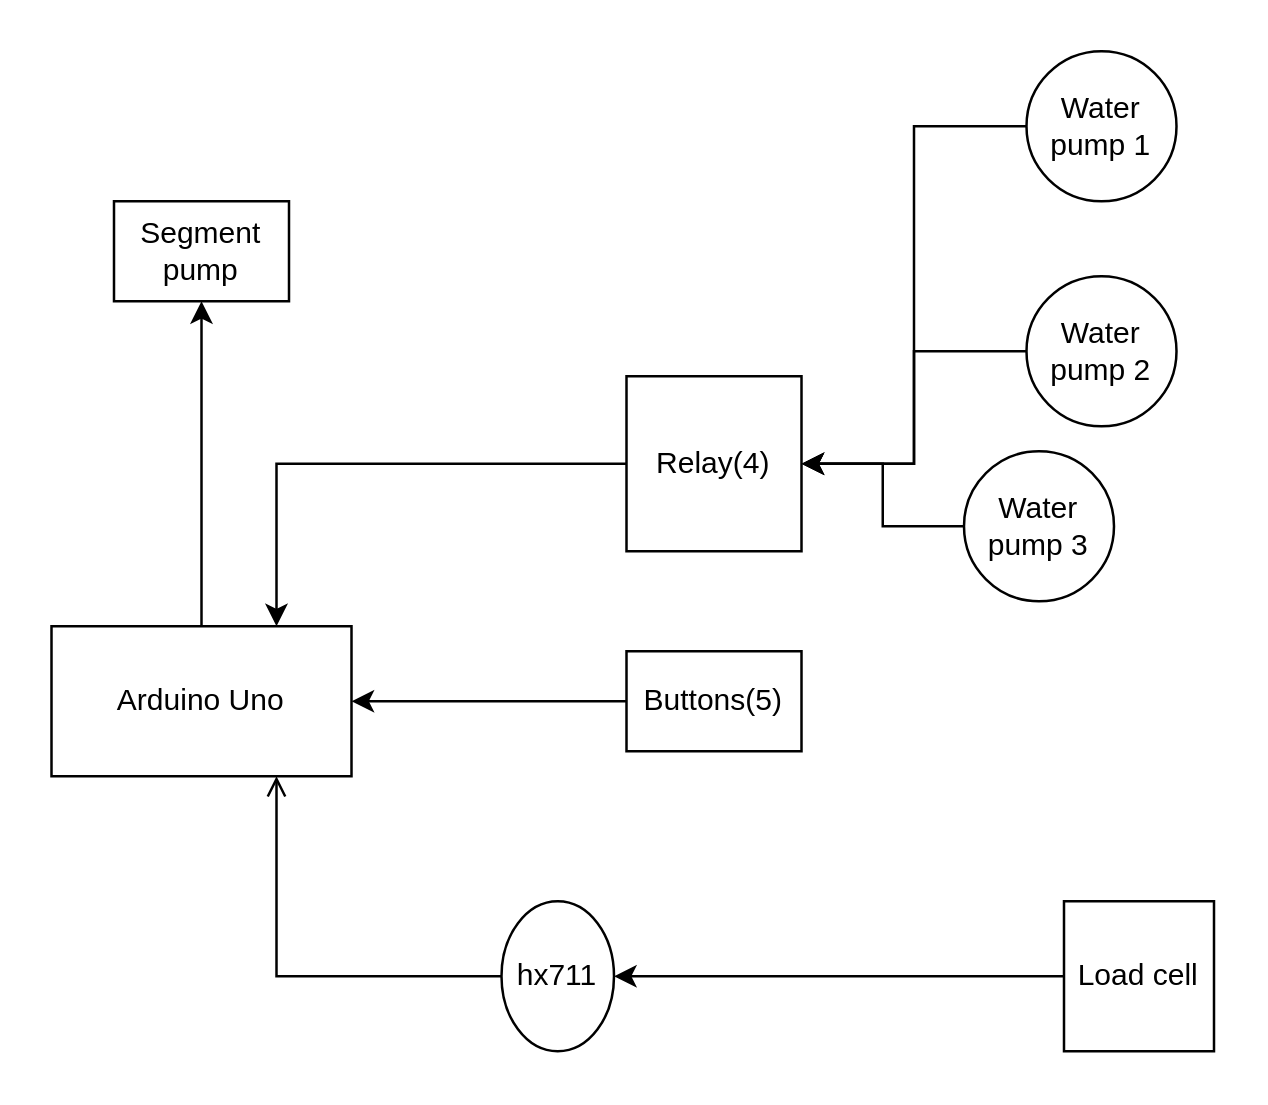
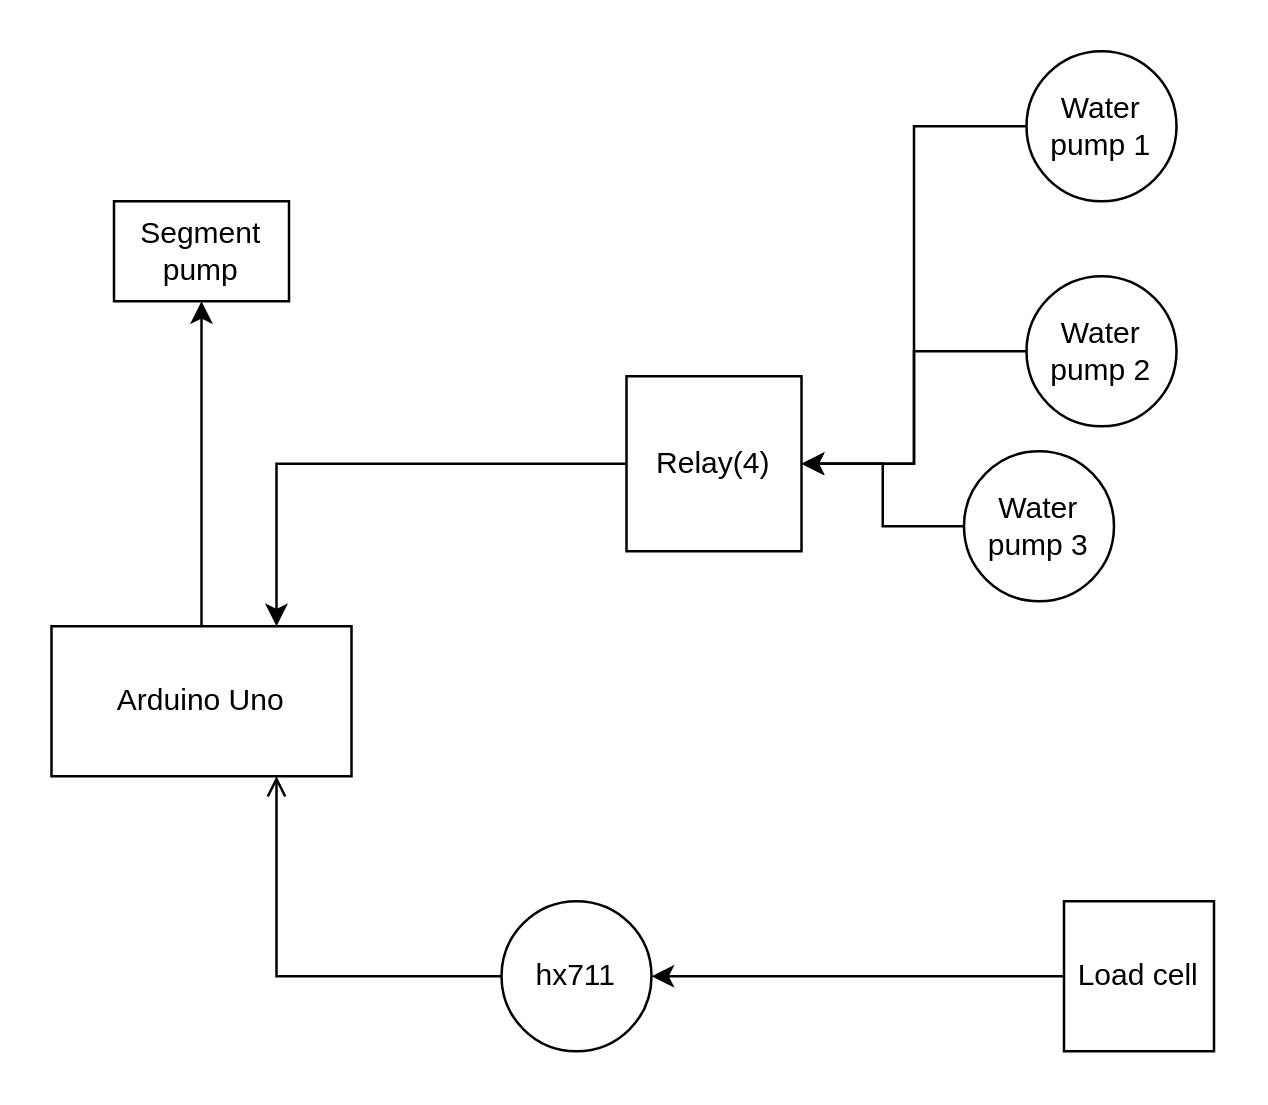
  <mxCell id="0" />
  <mxCell id="1" parent="0" />
  <mxCell id="2" style="edgeStyle=orthogonalEdgeStyle;rounded=0;orthogonalLoop=1;jettySize=auto;html=1;entryX=0.5;entryY=1;entryDx=0;entryDy=0;" edge="1" parent="1" source="3" target="18"><mxGeometry relative="1" as="geometry" /></mxCell>
  <mxCell id="3" value="Arduino Uno" style="rounded=0;whiteSpace=wrap;html=1;" parent="1" vertex="1"><mxGeometry x="20" y="250" width="120" height="60" as="geometry" /></mxCell>
  <mxCell id="4" style="edgeStyle=orthogonalEdgeStyle;rounded=0;orthogonalLoop=1;jettySize=auto;html=1;entryX=0.75;entryY=1;entryDx=0;entryDy=0;endArrow=open;" edge="1" parent="1" source="5" target="3"><mxGeometry relative="1" as="geometry" /></mxCell>
- <mxCell id="5" value="hx711" style="ellipse;whiteSpace=wrap;html=1;" vertex="1" parent="1"><mxGeometry x="200" y="360" width="45" height="60" as="geometry" /></mxCell>
+ <mxCell id="5" value="hx711" style="ellipse;whiteSpace=wrap;html=1;" vertex="1" parent="1"><mxGeometry x="200" y="360" width="60" height="60" as="geometry" /></mxCell>
  <mxCell id="6" style="edgeStyle=orthogonalEdgeStyle;rounded=0;orthogonalLoop=1;jettySize=auto;html=1;entryX=1;entryY=0.5;entryDx=0;entryDy=0;" edge="1" parent="1" source="7" target="5"><mxGeometry relative="1" as="geometry" /></mxCell>
  <mxCell id="7" value="Load cell" style="whiteSpace=wrap;html=1;aspect=fixed;" vertex="1" parent="1"><mxGeometry x="425" y="360" width="60" height="60" as="geometry" /></mxCell>
  <mxCell id="8" style="edgeStyle=orthogonalEdgeStyle;rounded=0;orthogonalLoop=1;jettySize=auto;html=1;entryX=0.75;entryY=0;entryDx=0;entryDy=0;" edge="1" parent="1" source="9" target="3"><mxGeometry relative="1" as="geometry" /></mxCell>
  <mxCell id="9" value="Relay(4)" style="whiteSpace=wrap;html=1;aspect=fixed;" vertex="1" parent="1"><mxGeometry x="250" y="150" width="70" height="70" as="geometry" /></mxCell>
  <mxCell id="10" style="edgeStyle=orthogonalEdgeStyle;rounded=0;orthogonalLoop=1;jettySize=auto;html=1;entryX=1;entryY=0.5;entryDx=0;entryDy=0;" edge="1" parent="1" source="11" target="9"><mxGeometry relative="1" as="geometry"><mxPoint x="320" y="60" as="targetPoint" /></mxGeometry></mxCell>
  <mxCell id="11" value="Water pump 1" style="ellipse;whiteSpace=wrap;html=1;aspect=fixed;" vertex="1" parent="1"><mxGeometry x="410" y="20" width="60" height="60" as="geometry" /></mxCell>
  <mxCell id="12" style="edgeStyle=orthogonalEdgeStyle;rounded=0;orthogonalLoop=1;jettySize=auto;html=1;entryX=1;entryY=0.5;entryDx=0;entryDy=0;" edge="1" parent="1" source="13" target="9"><mxGeometry relative="1" as="geometry" /></mxCell>
  <mxCell id="13" value="Water pump 2" style="ellipse;whiteSpace=wrap;html=1;aspect=fixed;" vertex="1" parent="1"><mxGeometry x="410" y="110" width="60" height="60" as="geometry" /></mxCell>
  <mxCell id="14" style="edgeStyle=orthogonalEdgeStyle;rounded=0;orthogonalLoop=1;jettySize=auto;html=1;entryX=1;entryY=0.5;entryDx=0;entryDy=0;" edge="1" parent="1" source="15" target="9"><mxGeometry relative="1" as="geometry" /></mxCell>
  <mxCell id="15" value="Water pump 3" style="ellipse;whiteSpace=wrap;html=1;aspect=fixed;" vertex="1" parent="1"><mxGeometry x="385" y="180" width="60" height="60" as="geometry" /></mxCell>
- <mxCell id="16" style="edgeStyle=orthogonalEdgeStyle;rounded=0;orthogonalLoop=1;jettySize=auto;html=1;entryX=1;entryY=0.5;entryDx=0;entryDy=0;" edge="1" parent="1" source="17" target="3"><mxGeometry relative="1" as="geometry" /></mxCell>
- <mxCell id="17" value="Buttons(5)" style="rounded=0;whiteSpace=wrap;html=1;" vertex="1" parent="1"><mxGeometry x="250" y="260" width="70" height="40" as="geometry" /></mxCell>
  <mxCell id="18" value="Segment pump" style="rounded=0;whiteSpace=wrap;html=1;" vertex="1" parent="1"><mxGeometry x="45" y="80" width="70" height="40" as="geometry" /></mxCell>
